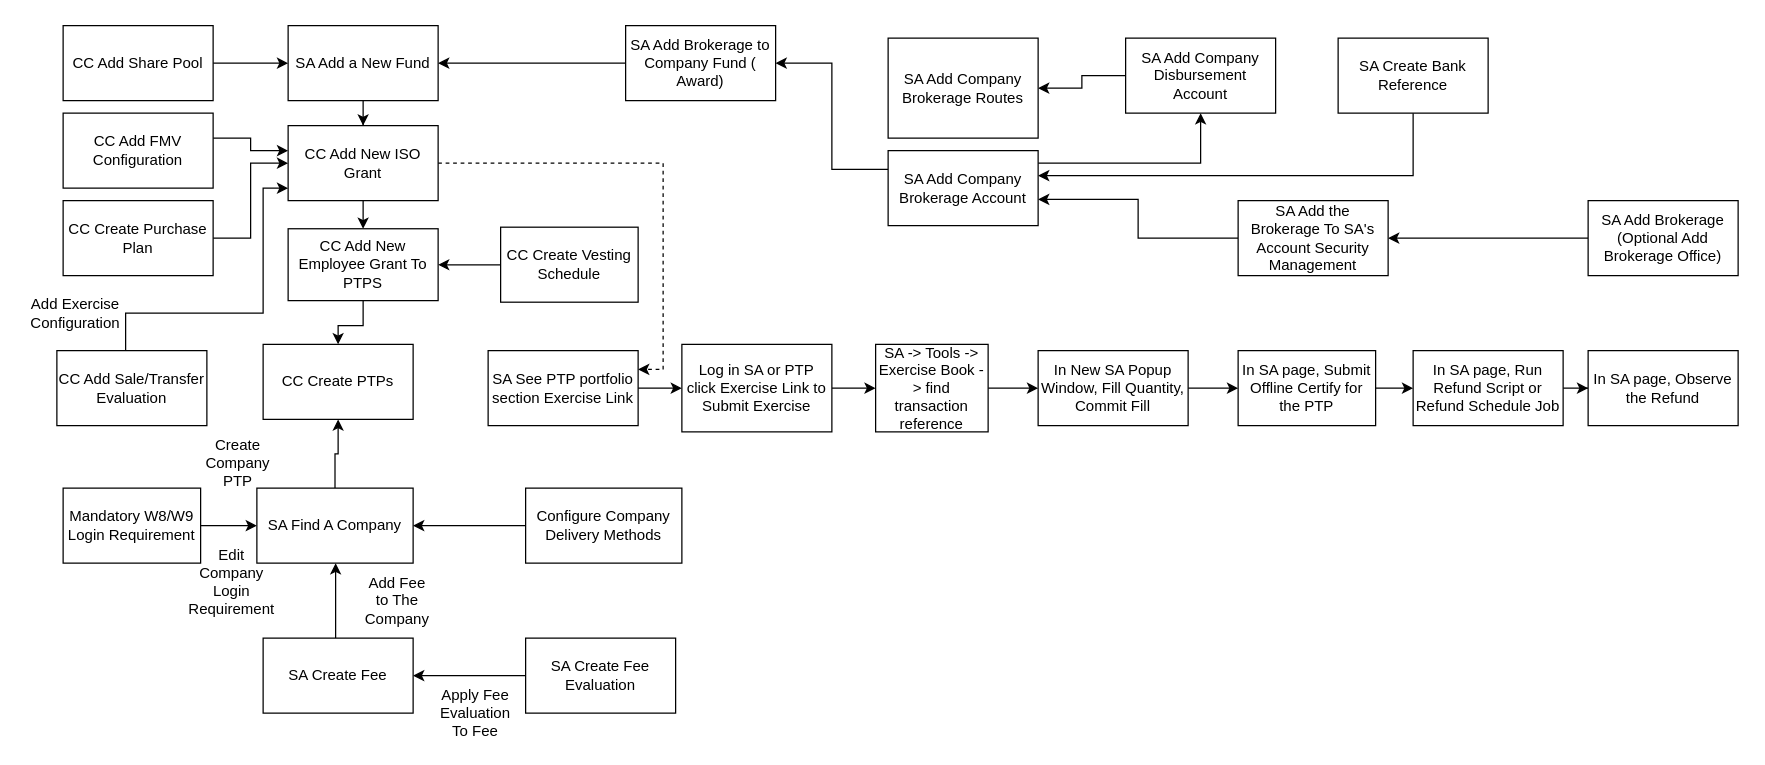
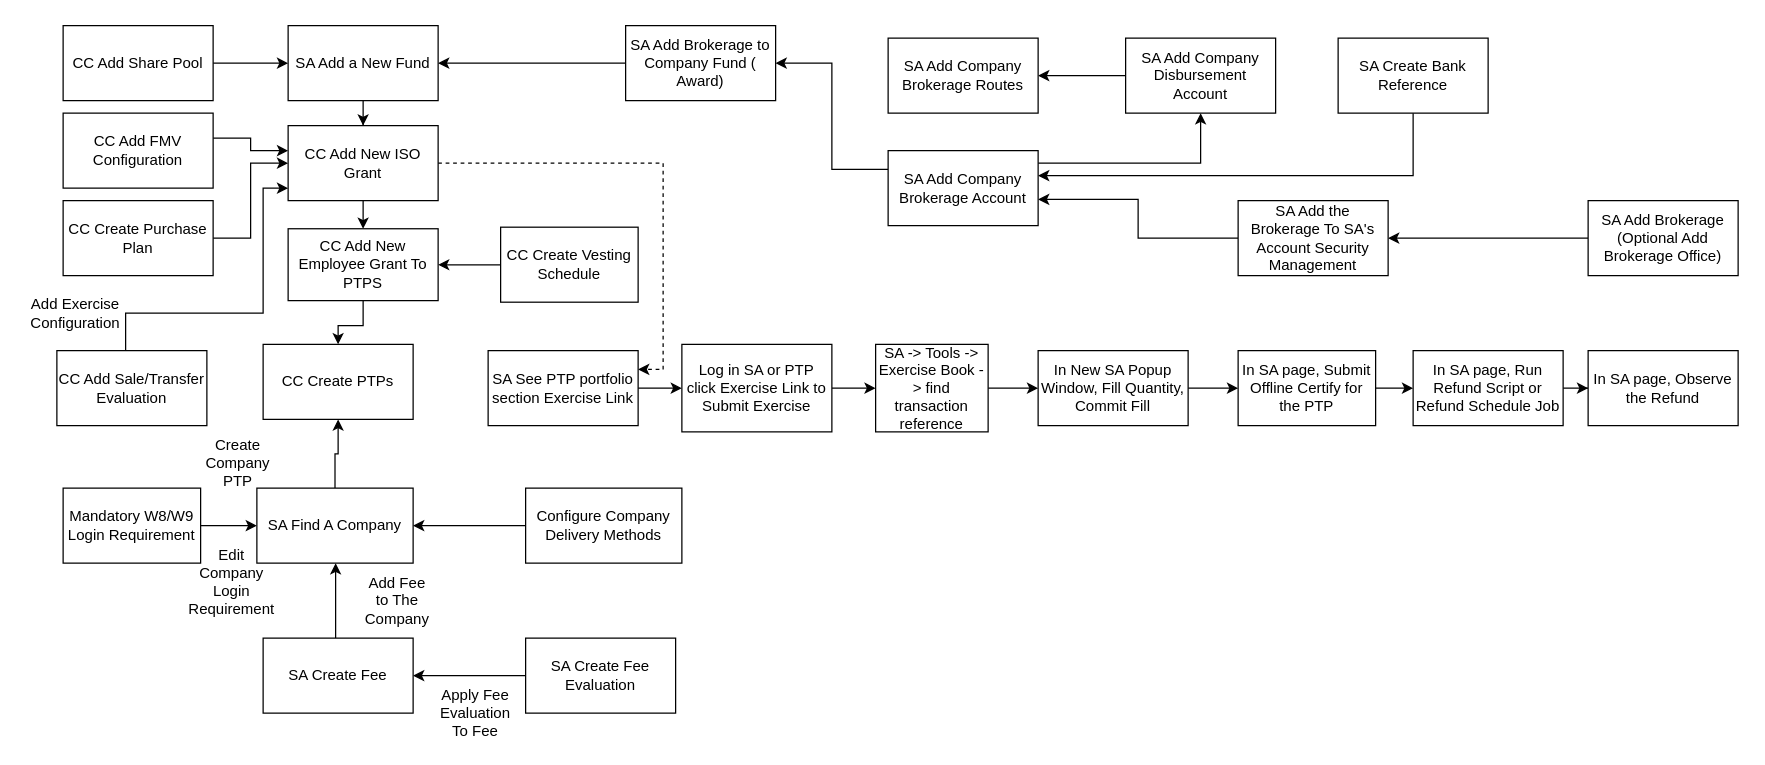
  <mxCell id="0" />
  <mxCell id="1" parent="0" />
  <mxCell id="2" value="CC Create PTPs" style="rounded=0;whiteSpace=wrap;html=1;" parent="1" vertex="1"><mxGeometry x="210" y="275" width="120" height="60" as="geometry" /></mxCell>
  <mxCell id="3" style="edgeStyle=orthogonalEdgeStyle;rounded=0;orthogonalLoop=1;jettySize=auto;html=1;entryX=0;entryY=0.5;entryDx=0;entryDy=0;" parent="1" source="4" target="9" edge="1"><mxGeometry relative="1" as="geometry" /></mxCell>
  <mxCell id="4" value="CC Create Purchase Plan" style="rounded=0;whiteSpace=wrap;html=1;" parent="1" vertex="1"><mxGeometry x="50" y="160" width="120" height="60" as="geometry" /></mxCell>
  <mxCell id="5" value="" style="edgeStyle=orthogonalEdgeStyle;rounded=0;orthogonalLoop=1;jettySize=auto;html=1;" parent="1" source="6" target="9" edge="1"><mxGeometry relative="1" as="geometry" /></mxCell>
  <mxCell id="6" value="SA Add a New Fund" style="rounded=0;whiteSpace=wrap;html=1;" parent="1" vertex="1"><mxGeometry x="230" y="20" width="120" height="60" as="geometry" /></mxCell>
  <mxCell id="7" value="" style="edgeStyle=orthogonalEdgeStyle;rounded=0;orthogonalLoop=1;jettySize=auto;html=1;" parent="1" source="9" target="56" edge="1"><mxGeometry relative="1" as="geometry" /></mxCell>
  <mxCell id="8" style="edgeStyle=orthogonalEdgeStyle;rounded=0;orthogonalLoop=1;jettySize=auto;html=1;entryX=1;entryY=0.25;entryDx=0;entryDy=0;dashed=1;" parent="1" source="9" target="23" edge="1"><mxGeometry relative="1" as="geometry" /></mxCell>
  <mxCell id="9" value="CC Add New ISO Grant" style="rounded=0;whiteSpace=wrap;html=1;" parent="1" vertex="1"><mxGeometry x="230" y="100" width="120" height="60" as="geometry" /></mxCell>
  <mxCell id="10" value="" style="edgeStyle=orthogonalEdgeStyle;rounded=0;orthogonalLoop=1;jettySize=auto;html=1;" parent="1" source="11" target="13" edge="1"><mxGeometry relative="1" as="geometry" /></mxCell>
  <mxCell id="11" value="SA Create Fee Evaluation" style="rounded=0;whiteSpace=wrap;html=1;" parent="1" vertex="1"><mxGeometry x="420" y="510" width="120" height="60" as="geometry" /></mxCell>
  <mxCell id="12" value="" style="edgeStyle=orthogonalEdgeStyle;rounded=0;orthogonalLoop=1;jettySize=auto;html=1;" parent="1" source="13" target="15" edge="1"><mxGeometry relative="1" as="geometry"><Array as="points"><mxPoint x="268" y="490" /><mxPoint x="268" y="490" /></Array></mxGeometry></mxCell>
  <mxCell id="13" value="SA Create Fee" style="rounded=0;whiteSpace=wrap;html=1;" parent="1" vertex="1"><mxGeometry x="210" y="510" width="120" height="60" as="geometry" /></mxCell>
  <mxCell id="14" value="" style="edgeStyle=orthogonalEdgeStyle;rounded=0;orthogonalLoop=1;jettySize=auto;html=1;entryX=0.5;entryY=1;entryDx=0;entryDy=0;" parent="1" source="15" target="2" edge="1"><mxGeometry relative="1" as="geometry"><mxPoint x="265" y="340" as="targetPoint" /></mxGeometry></mxCell>
  <mxCell id="15" value="SA Find A Company" style="rounded=0;whiteSpace=wrap;html=1;" parent="1" vertex="1"><mxGeometry x="205" y="390" width="125" height="60" as="geometry" /></mxCell>
  <mxCell id="16" value="Add Fee to The Company" style="text;html=1;strokeColor=none;fillColor=none;align=center;verticalAlign=middle;whiteSpace=wrap;rounded=0;" parent="1" vertex="1"><mxGeometry x="290" y="460" width="55" height="40" as="geometry" /></mxCell>
  <mxCell id="17" value="Create Company PTP" style="text;html=1;strokeColor=none;fillColor=none;align=center;verticalAlign=middle;whiteSpace=wrap;rounded=0;" parent="1" vertex="1"><mxGeometry x="160" y="350" width="60" height="40" as="geometry" /></mxCell>
  <mxCell id="18" value="Apply Fee Evaluation To Fee" style="text;html=1;strokeColor=none;fillColor=none;align=center;verticalAlign=middle;whiteSpace=wrap;rounded=0;" parent="1" vertex="1"><mxGeometry x="350" y="550" width="60" height="40" as="geometry" /></mxCell>
  <mxCell id="19" value="" style="edgeStyle=orthogonalEdgeStyle;rounded=0;orthogonalLoop=1;jettySize=auto;html=1;" parent="1" source="20" target="15" edge="1"><mxGeometry relative="1" as="geometry" /></mxCell>
  <mxCell id="20" value="Mandatory W8/W9 Login Requirement" style="rounded=0;whiteSpace=wrap;html=1;" parent="1" vertex="1"><mxGeometry x="50" y="390" width="110" height="60" as="geometry" /></mxCell>
  <mxCell id="21" value="Edit Company Login Requirement" style="text;html=1;strokeColor=none;fillColor=none;align=center;verticalAlign=middle;whiteSpace=wrap;rounded=0;" parent="1" vertex="1"><mxGeometry x="150" y="430" width="70" height="70" as="geometry" /></mxCell>
  <mxCell id="22" value="" style="edgeStyle=orthogonalEdgeStyle;rounded=0;orthogonalLoop=1;jettySize=auto;html=1;" parent="1" source="23" target="25" edge="1"><mxGeometry relative="1" as="geometry" /></mxCell>
  <mxCell id="23" value="SA See PTP portfolio section Exercise Link" style="rounded=0;whiteSpace=wrap;html=1;" parent="1" vertex="1"><mxGeometry x="390" y="280" width="120" height="60" as="geometry" /></mxCell>
  <mxCell id="24" value="" style="edgeStyle=orthogonalEdgeStyle;rounded=0;orthogonalLoop=1;jettySize=auto;html=1;" parent="1" source="25" target="27" edge="1"><mxGeometry relative="1" as="geometry" /></mxCell>
  <mxCell id="25" value="Log in SA or PTP click Exercise Link to Submit Exercise" style="whiteSpace=wrap;html=1;rounded=0;" parent="1" vertex="1"><mxGeometry x="545" y="275" width="120" height="70" as="geometry" /></mxCell>
  <mxCell id="26" value="" style="edgeStyle=orthogonalEdgeStyle;rounded=0;orthogonalLoop=1;jettySize=auto;html=1;" parent="1" source="27" target="29" edge="1"><mxGeometry relative="1" as="geometry" /></mxCell>
  <mxCell id="27" value="SA -&amp;gt; Tools -&amp;gt; Exercise Book -&amp;gt; find transaction reference" style="rounded=0;whiteSpace=wrap;html=1;" parent="1" vertex="1"><mxGeometry x="700" y="275" width="90" height="70" as="geometry" /></mxCell>
  <mxCell id="28" value="" style="edgeStyle=orthogonalEdgeStyle;rounded=0;orthogonalLoop=1;jettySize=auto;html=1;" parent="1" source="29" target="31" edge="1"><mxGeometry relative="1" as="geometry" /></mxCell>
  <mxCell id="29" value="In New SA Popup Window, Fill Quantity, Commit Fill" style="rounded=0;whiteSpace=wrap;html=1;" parent="1" vertex="1"><mxGeometry x="830" y="280" width="120" height="60" as="geometry" /></mxCell>
  <mxCell id="30" value="" style="edgeStyle=orthogonalEdgeStyle;rounded=0;orthogonalLoop=1;jettySize=auto;html=1;" parent="1" source="31" target="33" edge="1"><mxGeometry relative="1" as="geometry" /></mxCell>
  <mxCell id="31" value="In SA page, Submit Offline Certify for the PTP" style="rounded=0;whiteSpace=wrap;html=1;" parent="1" vertex="1"><mxGeometry x="990" y="280" width="110" height="60" as="geometry" /></mxCell>
  <mxCell id="32" value="" style="edgeStyle=orthogonalEdgeStyle;rounded=0;orthogonalLoop=1;jettySize=auto;html=1;" parent="1" source="33" target="34" edge="1"><mxGeometry relative="1" as="geometry" /></mxCell>
  <mxCell id="33" value="In SA page, Run Refund Script or Refund Schedule Job" style="rounded=0;whiteSpace=wrap;html=1;" parent="1" vertex="1"><mxGeometry x="1130" y="280" width="120" height="60" as="geometry" /></mxCell>
  <mxCell id="34" value="In SA page, Observe the Refund" style="rounded=0;whiteSpace=wrap;html=1;" parent="1" vertex="1"><mxGeometry x="1270" y="280" width="120" height="60" as="geometry" /></mxCell>
  <mxCell id="35" style="edgeStyle=orthogonalEdgeStyle;rounded=0;orthogonalLoop=1;jettySize=auto;html=1;entryX=1;entryY=0.5;entryDx=0;entryDy=0;" parent="1" source="36" target="38" edge="1"><mxGeometry relative="1" as="geometry" /></mxCell>
  <mxCell id="36" value="SA Add Brokerage (Optional Add Brokerage Office)" style="rounded=0;whiteSpace=wrap;html=1;" parent="1" vertex="1"><mxGeometry x="1270" y="160" width="120" height="60" as="geometry" /></mxCell>
  <mxCell id="37" style="edgeStyle=orthogonalEdgeStyle;rounded=0;orthogonalLoop=1;jettySize=auto;html=1;entryX=1;entryY=0.65;entryDx=0;entryDy=0;entryPerimeter=0;" parent="1" source="38" target="41" edge="1"><mxGeometry relative="1" as="geometry" /></mxCell>
  <mxCell id="38" value="SA Add the Brokerage To SA's Account Security Management" style="rounded=0;whiteSpace=wrap;html=1;" parent="1" vertex="1"><mxGeometry x="990" y="160" width="120" height="60" as="geometry" /></mxCell>
  <mxCell id="39" style="edgeStyle=orthogonalEdgeStyle;rounded=0;orthogonalLoop=1;jettySize=auto;html=1;exitX=0;exitY=0.25;exitDx=0;exitDy=0;entryX=1;entryY=0.5;entryDx=0;entryDy=0;" parent="1" source="41" target="46" edge="1"><mxGeometry relative="1" as="geometry" /></mxCell>
  <mxCell id="40" value="" style="edgeStyle=orthogonalEdgeStyle;rounded=0;orthogonalLoop=1;jettySize=auto;html=1;entryX=0.5;entryY=1;entryDx=0;entryDy=0;" parent="1" source="41" target="43" edge="1"><mxGeometry relative="1" as="geometry"><Array as="points"><mxPoint x="960" y="130" /></Array></mxGeometry></mxCell>
  <mxCell id="41" value="SA Add Company Brokerage Account" style="rounded=0;whiteSpace=wrap;html=1;" parent="1" vertex="1"><mxGeometry x="710" y="120" width="120" height="60" as="geometry" /></mxCell>
  <mxCell id="42" value="" style="edgeStyle=orthogonalEdgeStyle;rounded=0;orthogonalLoop=1;jettySize=auto;html=1;" parent="1" source="43" target="44" edge="1"><mxGeometry relative="1" as="geometry" /></mxCell>
  <mxCell id="43" value="SA Add Company Disbursement Account" style="rounded=0;whiteSpace=wrap;html=1;" parent="1" vertex="1"><mxGeometry x="900" y="30" width="120" height="60" as="geometry" /></mxCell>
- <mxCell id="44" value="SA Add Company Brokerage Routes" style="rounded=0;whiteSpace=wrap;html=1;" parent="1" vertex="1"><mxGeometry x="710" y="30" width="120" height="80" as="geometry" /></mxCell>
+ <mxCell id="44" value="SA Add Company Brokerage Routes" style="rounded=0;whiteSpace=wrap;html=1;" parent="1" vertex="1"><mxGeometry x="710" y="30" width="120" height="60" as="geometry" /></mxCell>
  <mxCell id="45" style="edgeStyle=orthogonalEdgeStyle;rounded=0;orthogonalLoop=1;jettySize=auto;html=1;entryX=1;entryY=0.5;entryDx=0;entryDy=0;" parent="1" source="46" target="6" edge="1"><mxGeometry relative="1" as="geometry" /></mxCell>
  <mxCell id="46" value="SA Add Brokerage to Company Fund ( Award)" style="rounded=0;whiteSpace=wrap;html=1;" parent="1" vertex="1"><mxGeometry x="500" y="20" width="120" height="60" as="geometry" /></mxCell>
  <mxCell id="47" value="" style="edgeStyle=orthogonalEdgeStyle;rounded=0;orthogonalLoop=1;jettySize=auto;html=1;" parent="1" source="48" target="41" edge="1"><mxGeometry relative="1" as="geometry"><Array as="points"><mxPoint x="1130" y="140" /></Array></mxGeometry></mxCell>
  <mxCell id="48" value="SA Create Bank Reference" style="rounded=0;whiteSpace=wrap;html=1;" parent="1" vertex="1"><mxGeometry x="1070" y="30" width="120" height="60" as="geometry" /></mxCell>
  <mxCell id="49" value="" style="edgeStyle=orthogonalEdgeStyle;rounded=0;orthogonalLoop=1;jettySize=auto;html=1;" parent="1" source="50" edge="1"><mxGeometry relative="1" as="geometry"><mxPoint x="330" y="420" as="targetPoint" /></mxGeometry></mxCell>
  <mxCell id="50" value="Configure Company Delivery Methods" style="rounded=0;whiteSpace=wrap;html=1;" parent="1" vertex="1"><mxGeometry x="420" y="390" width="125" height="60" as="geometry" /></mxCell>
  <mxCell id="51" value="" style="edgeStyle=orthogonalEdgeStyle;rounded=0;orthogonalLoop=1;jettySize=auto;html=1;" parent="1" source="52" edge="1"><mxGeometry relative="1" as="geometry"><mxPoint x="230" y="150" as="targetPoint" /><Array as="points"><mxPoint x="100" y="250" /><mxPoint x="210" y="250" /><mxPoint x="210" y="150" /><mxPoint x="230" y="150" /></Array></mxGeometry></mxCell>
  <mxCell id="52" value="CC Add Sale/Transfer Evaluation" style="rounded=0;whiteSpace=wrap;html=1;" parent="1" vertex="1"><mxGeometry x="45" y="280" width="120" height="60" as="geometry" /></mxCell>
  <mxCell id="53" value="" style="edgeStyle=orthogonalEdgeStyle;rounded=0;orthogonalLoop=1;jettySize=auto;html=1;" parent="1" source="54" target="6" edge="1"><mxGeometry relative="1" as="geometry" /></mxCell>
  <mxCell id="54" value="CC Add Share Pool" style="rounded=0;whiteSpace=wrap;html=1;" parent="1" vertex="1"><mxGeometry x="50" y="20" width="120" height="60" as="geometry" /></mxCell>
  <mxCell id="55" style="edgeStyle=orthogonalEdgeStyle;rounded=0;orthogonalLoop=1;jettySize=auto;html=1;entryX=0.5;entryY=0;entryDx=0;entryDy=0;" parent="1" source="56" target="2" edge="1"><mxGeometry relative="1" as="geometry" /></mxCell>
  <mxCell id="56" value="CC Add New Employee Grant To PTPS" style="rounded=0;whiteSpace=wrap;html=1;" parent="1" vertex="1"><mxGeometry x="230" y="182.5" width="120" height="57.5" as="geometry" /></mxCell>
  <mxCell id="57" value="" style="edgeStyle=orthogonalEdgeStyle;rounded=0;orthogonalLoop=1;jettySize=auto;html=1;" parent="1" source="58" target="9" edge="1"><mxGeometry relative="1" as="geometry"><Array as="points"><mxPoint x="200" y="110" /><mxPoint x="200" y="120" /></Array></mxGeometry></mxCell>
  <mxCell id="58" value="CC Add FMV Configuration" style="rounded=0;whiteSpace=wrap;html=1;" parent="1" vertex="1"><mxGeometry x="50" y="90" width="120" height="60" as="geometry" /></mxCell>
  <mxCell id="59" value="" style="edgeStyle=orthogonalEdgeStyle;rounded=0;orthogonalLoop=1;jettySize=auto;html=1;" parent="1" source="60" target="56" edge="1"><mxGeometry relative="1" as="geometry" /></mxCell>
  <mxCell id="60" value="CC Create Vesting Schedule" style="rounded=0;whiteSpace=wrap;html=1;" parent="1" vertex="1"><mxGeometry x="400" y="181.25" width="110" height="60" as="geometry" /></mxCell>
  <mxCell id="61" value="Add Exercise Configuration" style="text;html=1;strokeColor=none;fillColor=none;align=center;verticalAlign=middle;whiteSpace=wrap;rounded=0;" parent="1" vertex="1"><mxGeometry x="20" y="220" width="80" height="60" as="geometry" /></mxCell>
